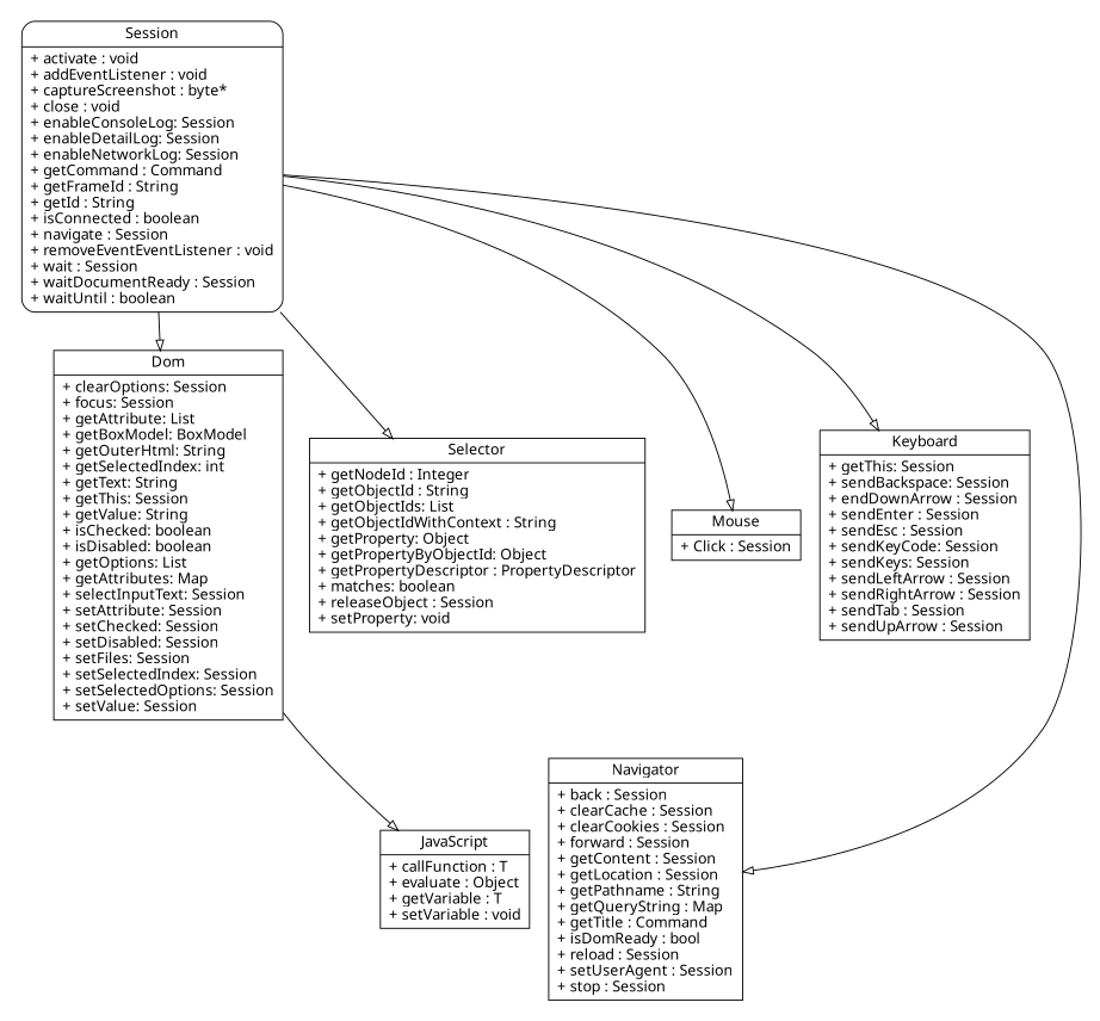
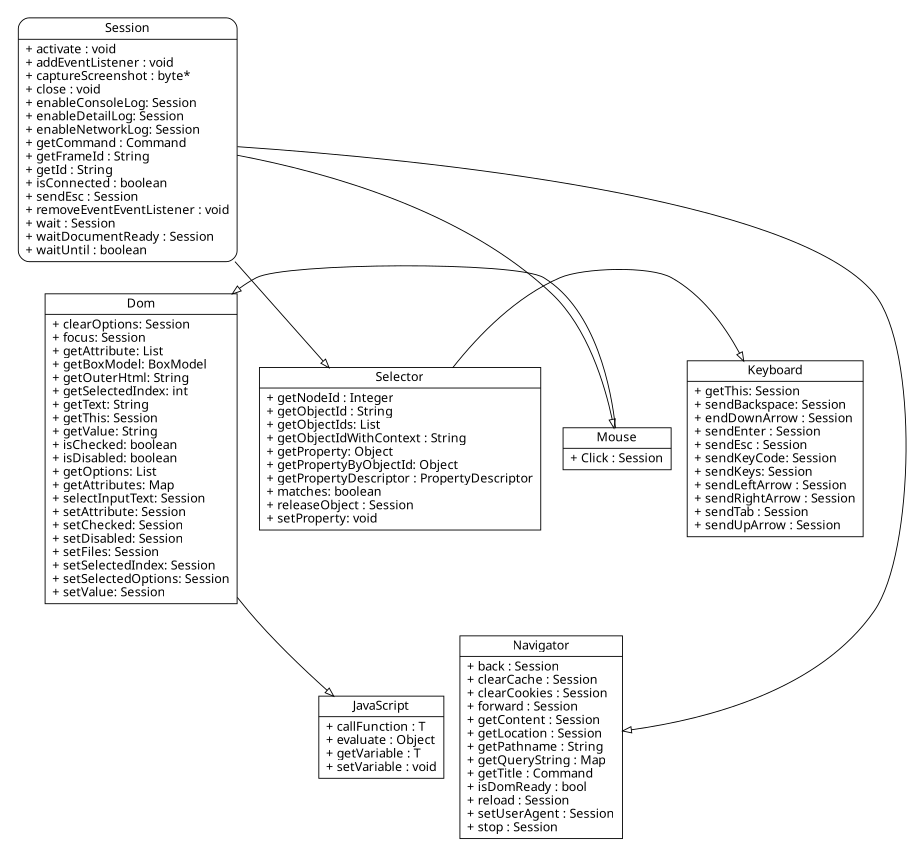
  digraph {
    fontname=Verdana
    fontsize=14
    node [fontname=Verdana fontsize=14 shape=record]
    edge [arrowhead=empty dir=normal fontname=Verdana fontsize=14]
-   n1 [label="{Session|+ activate : void\l+ addEventListener : void	\l+ captureScreenshot : byte*\l+ close : void	\l+ enableConsoleLog: Session\l+ enableDetailLog: Session\l+ enableNetworkLog: Session\l+ getCommand : Command\l+ getFrameId : String\l+ getId : String\l+ isConnected : boolean\l+ navigate : Session\l+ removeEventEventListener : void\l+ wait : Session\l+ waitDocumentReady : Session\l+ waitUntil : boolean\l}" style=rounded]
+   n1 [label="{Session|+ activate : void\l+ addEventListener : void	\l+ captureScreenshot : byte*\l+ close : void	\l+ enableConsoleLog: Session\l+ enableDetailLog: Session\l+ enableNetworkLog: Session\l+ getCommand : Command\l+ getFrameId : String\l+ getId : String\l+ isConnected : boolean\l+ sendEsc : Session\l+ removeEventEventListener : void\l+ wait : Session\l+ waitDocumentReady : Session\l+ waitUntil : boolean\l}" style=rounded]
    n2 [label="{Dom|+ clearOptions: Session\l+ focus: Session\l+ getAttribute: List\l+ getBoxModel: BoxModel\l+ getOuterHtml: String\l+ getSelectedIndex: int\l+ getText: String\l+ getThis: Session\l+ getValue: String\l+ isChecked: boolean\l+ isDisabled: boolean\l+ getOptions: List\l+ getAttributes: Map\l+ selectInputText: Session\l+ setAttribute: Session\l+ setChecked: Session\l+ setDisabled: Session\l+ setFiles: Session\l+ setSelectedIndex: Session\l+ setSelectedOptions: Session\l+ setValue: Session\l}"]
    n3 [label="{Selector|+ getNodeId : Integer\l+ getObjectId : String\l+ getObjectIds: List \l+ getObjectIdWithContext : String\l+ getProperty: Object\l+ getPropertyByObjectId: Object\l+ getPropertyDescriptor : PropertyDescriptor\l+ matches: boolean\l+ releaseObject : Session\l+ setProperty: void\l}"]
    n4 [label="{Keyboard|+ getThis: Session\l+ sendBackspace: Session\l+ endDownArrow  : Session\l+ sendEnter  : Session\l+ sendEsc  : Session\l+ sendKeyCode: Session\l+ sendKeys: Session\l+ sendLeftArrow  : Session\l+ sendRightArrow  : Session\l+ sendTab  : Session\l+ sendUpArrow  : Session\l}"]
    n5 [label="{Mouse|+ Click : Session\l}"]
    n6 [label="{Navigator|+ back : Session\l+ clearCache : Session\l+ clearCookies : Session\l+ forward : Session\l+ getContent : Session\l+ getLocation : Session\l+ getPathname : String\l+ getQueryString : Map\l+ getTitle : Command\l+ isDomReady : bool\l+ reload : Session\l+ setUserAgent : Session\l+ stop : Session\l  }"]
    n7 [label="{JavaScript|+ callFunction : T\l+ evaluate : Object\l+ getVariable : T\l+ setVariable : void\l}"]
    subgraph cluster_1 {
      style=invis
      n1
      n2
    }
    subgraph cluster_2 {
      style=invis
      n3
    }
    subgraph cluster_3 {
      style=invis
      n4
      n5
    }
    subgraph cluster_4 {
      style=invis
      n6
      n7
    }
-   n1 -> n2
+   n5 -> n2
    n1 -> n3
-   n1 -> n4
+   n3 -> n4
    n1 -> n5
    n1 -> n6
    n2 -> n7
  }
